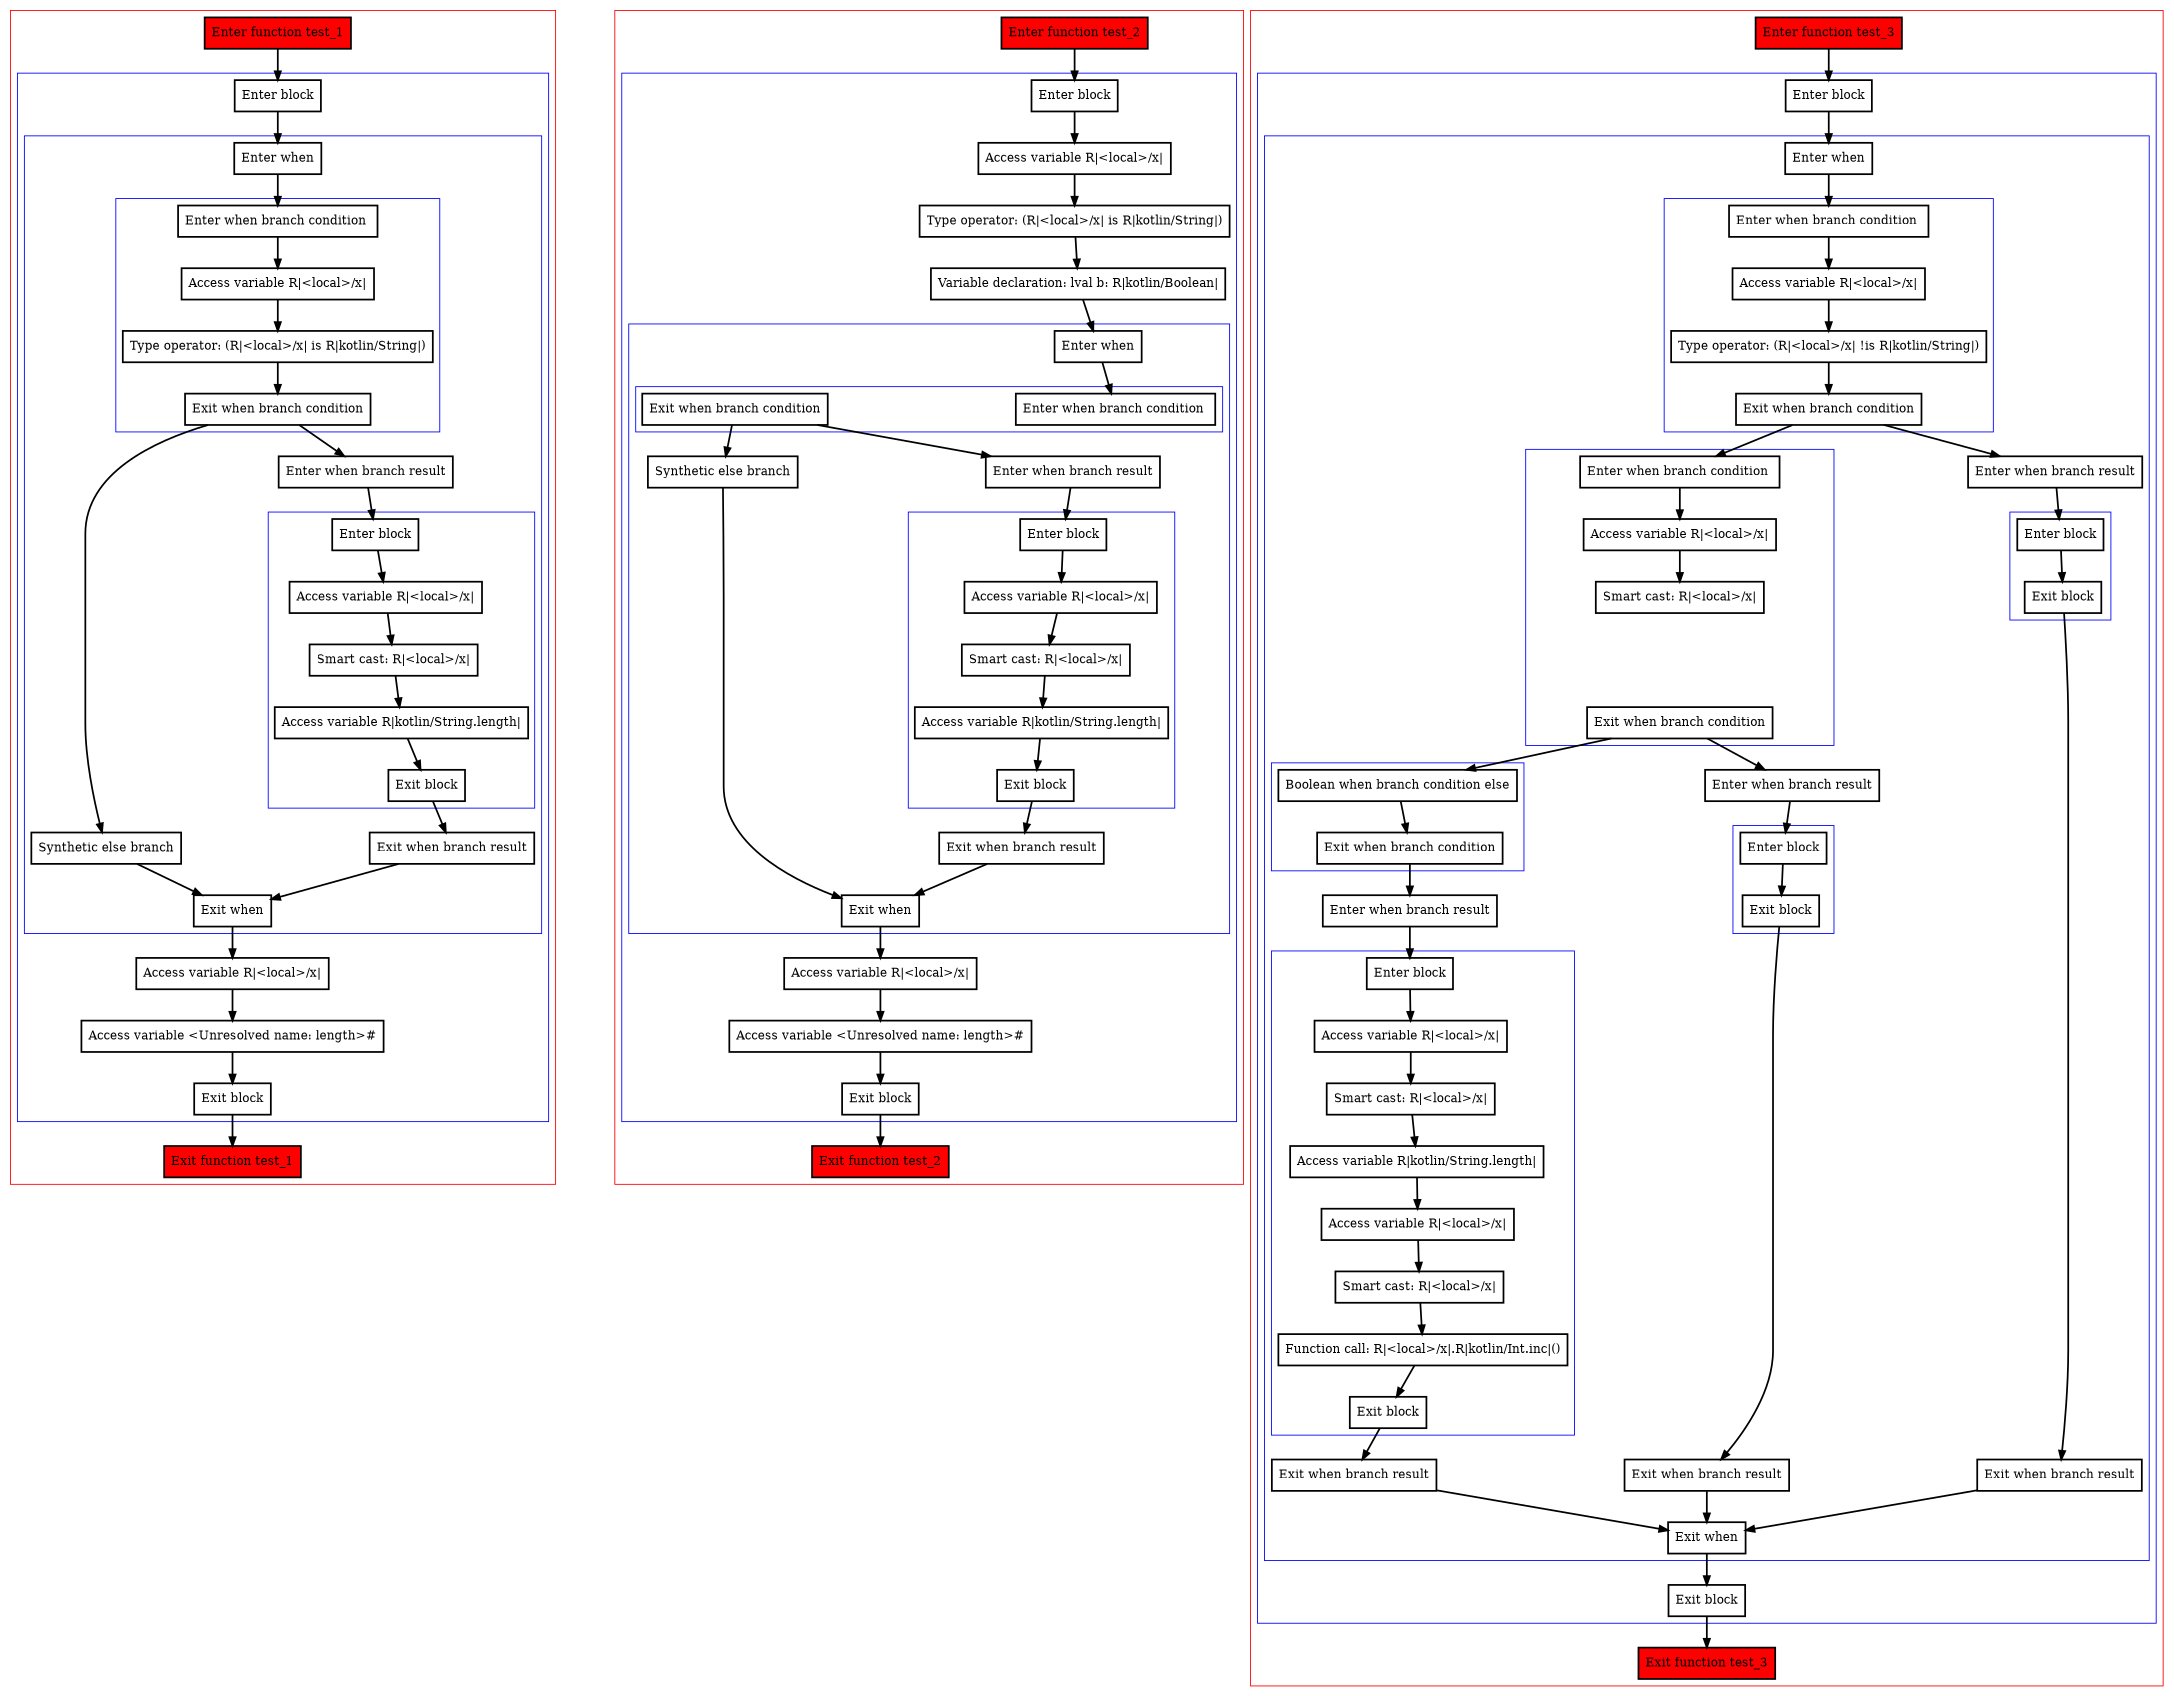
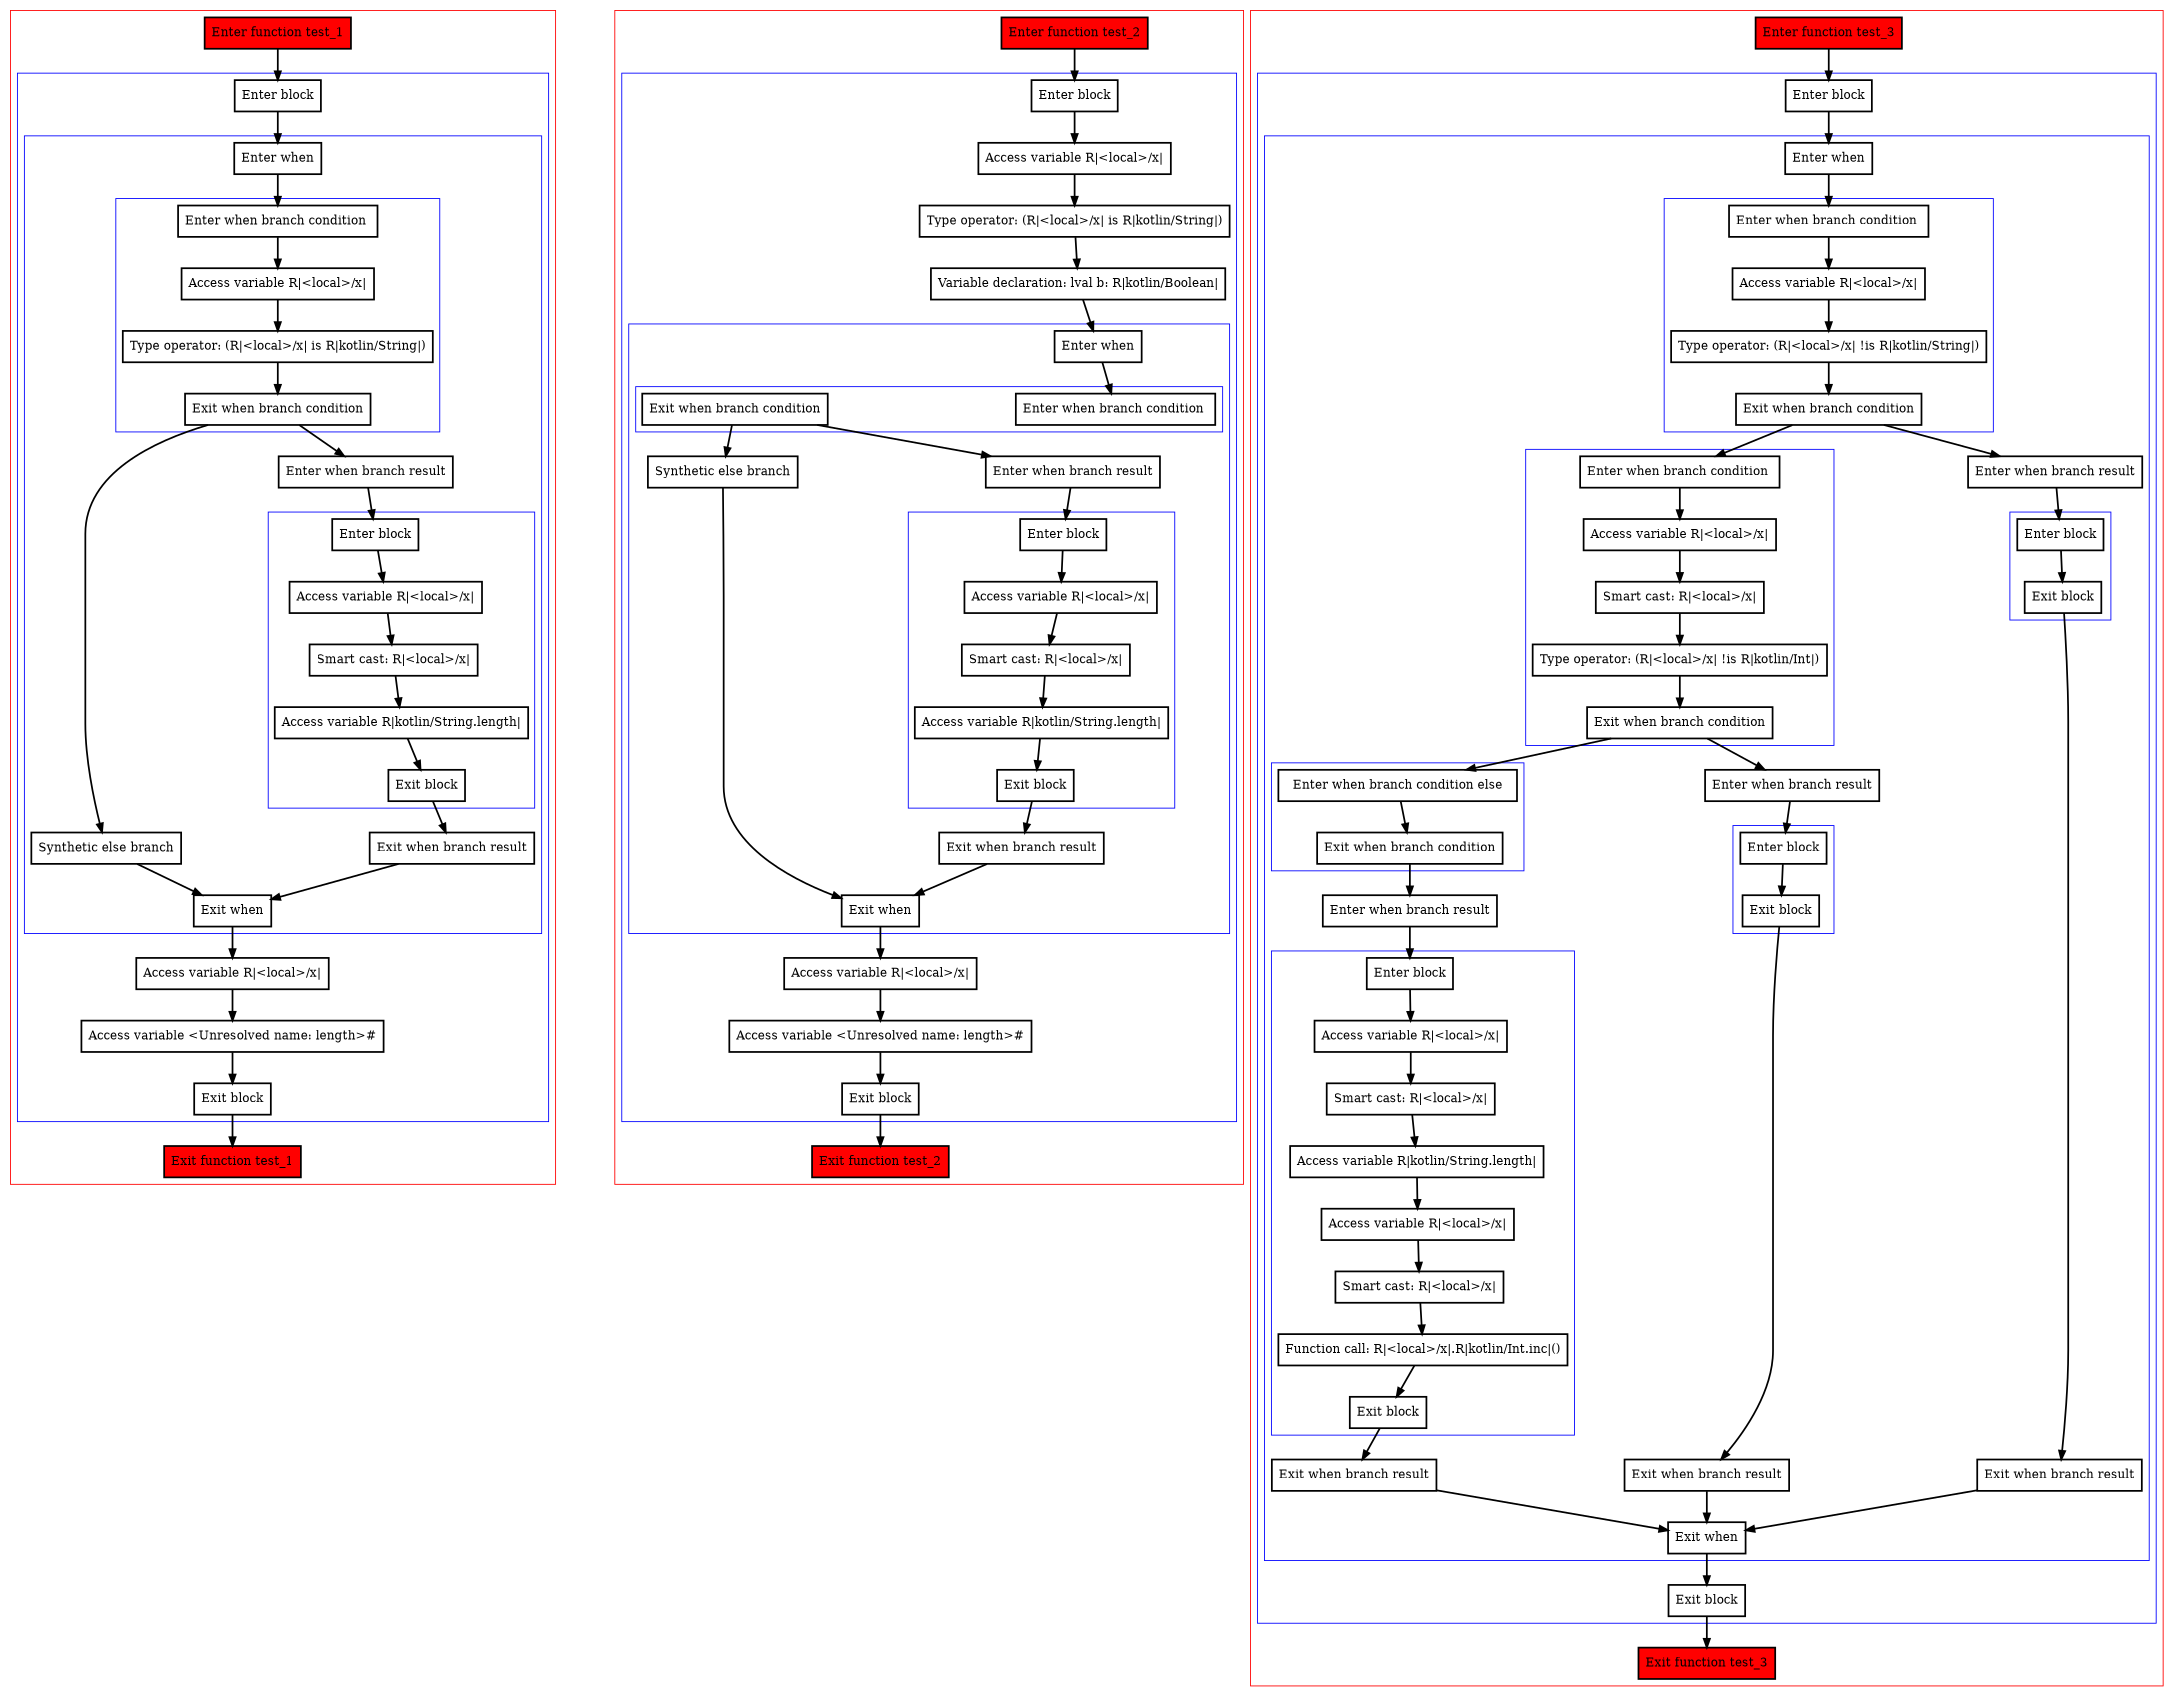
  digraph {
    nodesep=3
    node [penwidth=2 shape=box]
    edge [penwidth=2]
    n1 [label="Enter when branch condition "]
    n2 [label="Access variable R|<local>/x|"]
    n3 [label="Type operator: (R|<local>/x| is R|kotlin/String|)"]
    n4 [label="Exit when branch condition"]
    n5 [label="Enter block"]
    n6 [label="Access variable R|<local>/x|"]
    n7 [label="Smart cast: R|<local>/x|"]
    n8 [label="Access variable R|kotlin/String.length|"]
    n9 [label="Exit block"]
    n10 [label="Enter when"]
    n11 [label="Synthetic else branch"]
    n12 [label="Enter when branch result"]
    n13 [label="Exit when branch result"]
    n14 [label="Exit when"]
    n15 [label="Enter block"]
    n16 [label="Access variable R|<local>/x|"]
    n17 [label="Access variable <Unresolved name: length>#"]
    n18 [label="Exit block"]
    n19 [fillcolor=red label="Enter function test_1" style=filled]
    n20 [fillcolor=red label="Exit function test_1" style=filled]
    n21 [label="Enter when branch condition "]
    n22 [label="Exit when branch condition"]
    n23 [label="Enter block"]
    n24 [label="Access variable R|<local>/x|"]
    n25 [label="Smart cast: R|<local>/x|"]
    n26 [label="Access variable R|kotlin/String.length|"]
    n27 [label="Exit block"]
    n28 [label="Enter when"]
    n29 [label="Synthetic else branch"]
    n30 [label="Enter when branch result"]
    n31 [label="Exit when branch result"]
    n32 [label="Exit when"]
    n33 [label="Enter block"]
    n34 [label="Access variable R|<local>/x|"]
    n35 [label="Type operator: (R|<local>/x| is R|kotlin/String|)"]
    n36 [label="Variable declaration: lval b: R|kotlin/Boolean|"]
    n37 [label="Access variable R|<local>/x|"]
    n38 [label="Access variable <Unresolved name: length>#"]
    n39 [label="Exit block"]
    n40 [fillcolor=red label="Enter function test_2" style=filled]
    n41 [fillcolor=red label="Exit function test_2" style=filled]
    n42 [label="Enter when branch condition "]
    n43 [label="Access variable R|<local>/x|"]
    n44 [label="Type operator: (R|<local>/x| !is R|kotlin/String|)"]
    n45 [label="Exit when branch condition"]
    n46 [label="Enter when branch condition "]
    n47 [label="Access variable R|<local>/x|"]
    n48 [label="Smart cast: R|<local>/x|"]
+   n49 [label="Type operator: (R|<local>/x| !is R|kotlin/Int|)"]
    n50 [label="Exit when branch condition"]
-   n51 [label="Boolean when branch condition else"]
+   n51 [label="Enter when branch condition else"]
    n52 [label="Exit when branch condition"]
    n53 [label="Enter block"]
    n54 [label="Access variable R|<local>/x|"]
    n55 [label="Smart cast: R|<local>/x|"]
    n56 [label="Access variable R|kotlin/String.length|"]
    n57 [label="Access variable R|<local>/x|"]
    n58 [label="Smart cast: R|<local>/x|"]
    n59 [label="Function call: R|<local>/x|.R|kotlin/Int.inc|()"]
    n60 [label="Exit block"]
    n61 [label="Enter block"]
    n62 [label="Exit block"]
    n63 [label="Enter block"]
    n64 [label="Exit block"]
    n65 [label="Enter when"]
    n66 [label="Enter when branch result"]
    n67 [label="Exit when branch result"]
    n68 [label="Enter when branch result"]
    n69 [label="Exit when branch result"]
    n70 [label="Enter when branch result"]
    n71 [label="Exit when branch result"]
    n72 [label="Exit when"]
    n73 [label="Enter block"]
    n74 [label="Exit block"]
    n75 [fillcolor=red label="Enter function test_3" style=filled]
    n76 [fillcolor=red label="Exit function test_3" style=filled]
    subgraph cluster_1 {
      color=red
      n19
      n20
      subgraph cluster_2 {
        color=blue
        n15
        n16
        n17
        n18
        subgraph cluster_3 {
          color=blue
          n10
          n11
          n12
          n13
          n14
          subgraph cluster_4 {
            color=blue
            n1
            n2
            n3
            n4
          }
          subgraph cluster_5 {
            color=blue
            n5
            n6
            n7
            n8
            n9
          }
        }
      }
    }
    subgraph cluster_6 {
      color=red
      n40
      n41
      subgraph cluster_7 {
        color=blue
        n33
        n34
        n35
        n36
        n37
        n38
        n39
        subgraph cluster_8 {
          color=blue
          n28
          n29
          n30
          n31
          n32
          subgraph cluster_9 {
            color=blue
            n21
            n22
          }
          subgraph cluster_10 {
            color=blue
            n23
            n24
            n25
            n26
            n27
          }
        }
      }
    }
    subgraph cluster_11 {
      color=red
      n75
      n76
      subgraph cluster_12 {
        color=blue
        n73
        n74
        subgraph cluster_13 {
          color=blue
          n65
          n66
          n67
          n68
          n69
          n70
          n71
          n72
          subgraph cluster_14 {
            color=blue
            n42
            n43
            n44
            n45
          }
          subgraph cluster_15 {
            color=blue
            n46
            n47
            n48
+           n49
            n50
          }
          subgraph cluster_16 {
            color=blue
            n51
            n52
          }
          subgraph cluster_17 {
            color=blue
            n53
            n54
            n55
            n56
            n57
            n58
            n59
            n60
          }
          subgraph cluster_18 {
            color=blue
            n61
            n62
          }
          subgraph cluster_19 {
            color=blue
            n63
            n64
          }
        }
      }
    }
    n1 -> n2
    n2 -> n3
    n3 -> n4
    n4 -> n11
    n4 -> n12
    n5 -> n6
    n6 -> n7
    n7 -> n8
    n8 -> n9
    n9 -> n13
    n10 -> n1
    n11 -> n14
    n12 -> n5
    n13 -> n14
    n14 -> n16
    n15 -> n10
    n16 -> n17
    n17 -> n18
    n18 -> n20
    n19 -> n15
    n22 -> n29
    n22 -> n30
    n23 -> n24
    n24 -> n25
    n25 -> n26
    n26 -> n27
    n27 -> n31
    n28 -> n21
    n29 -> n32
    n30 -> n23
    n31 -> n32
    n32 -> n37
    n33 -> n34
    n34 -> n35
    n35 -> n36
    n36 -> n28
    n37 -> n38
    n38 -> n39
    n39 -> n41
    n40 -> n33
    n42 -> n43
    n43 -> n44
    n44 -> n45
    n45 -> n46
    n45 -> n70
    n46 -> n47
    n47 -> n48
+   n48 -> n49
+   n49 -> n50
    n50 -> n51
    n50 -> n68
    n51 -> n52
    n52 -> n66
    n53 -> n54
    n54 -> n55
    n55 -> n56
    n56 -> n57
    n57 -> n58
    n58 -> n59
    n59 -> n60
    n60 -> n67
    n61 -> n62
    n62 -> n69
    n63 -> n64
    n64 -> n71
    n65 -> n42
    n66 -> n53
    n67 -> n72
    n68 -> n61
    n69 -> n72
    n70 -> n63
    n71 -> n72
    n72 -> n74
    n73 -> n65
    n74 -> n76
    n75 -> n73
  }
